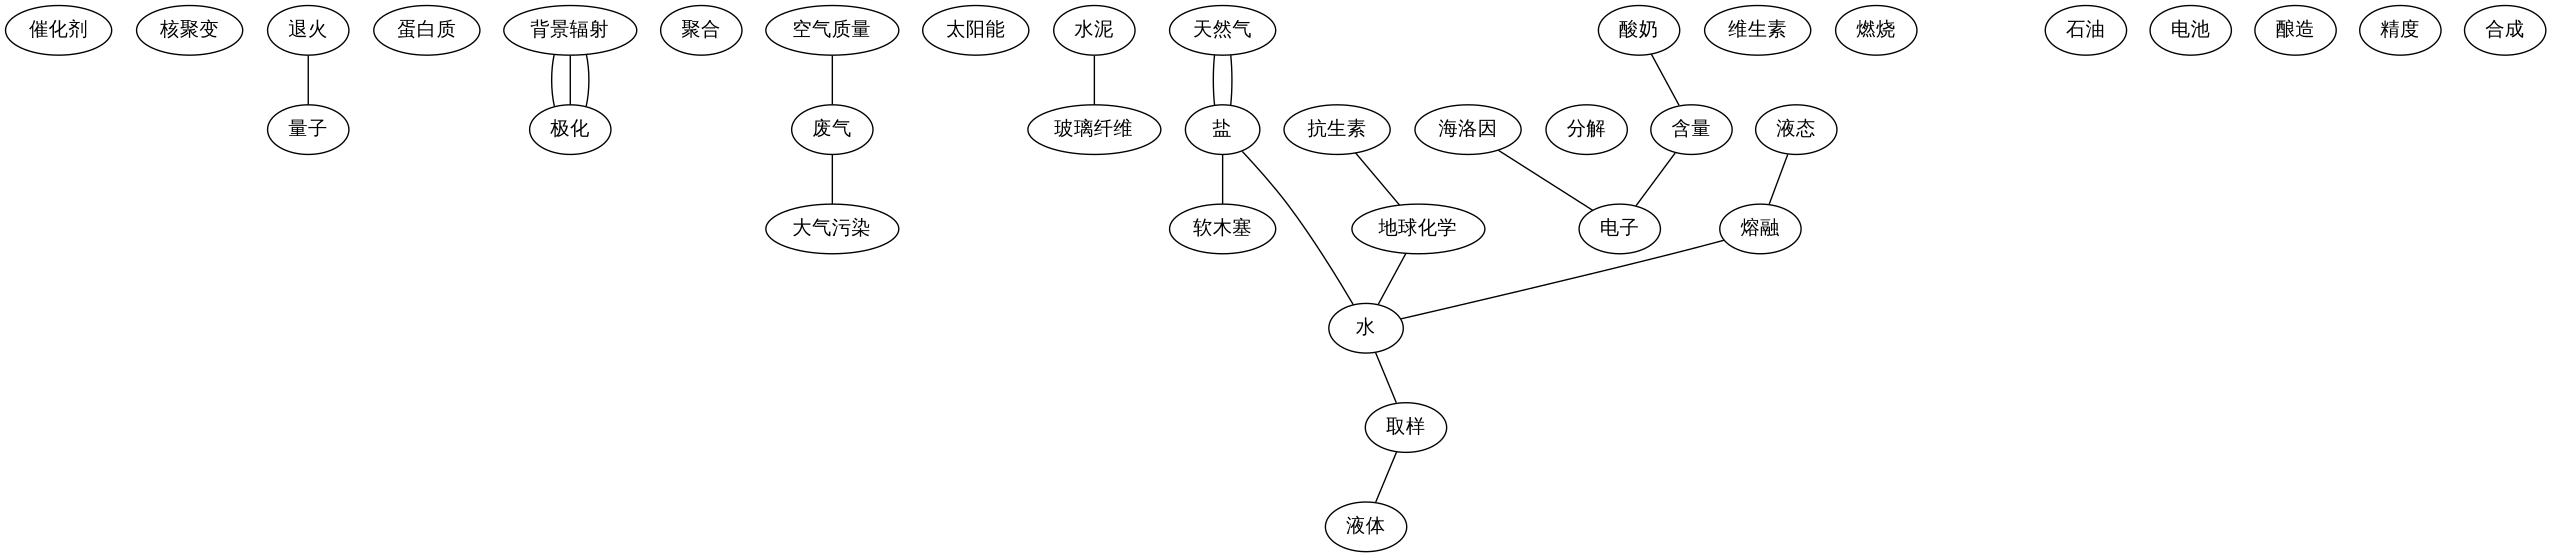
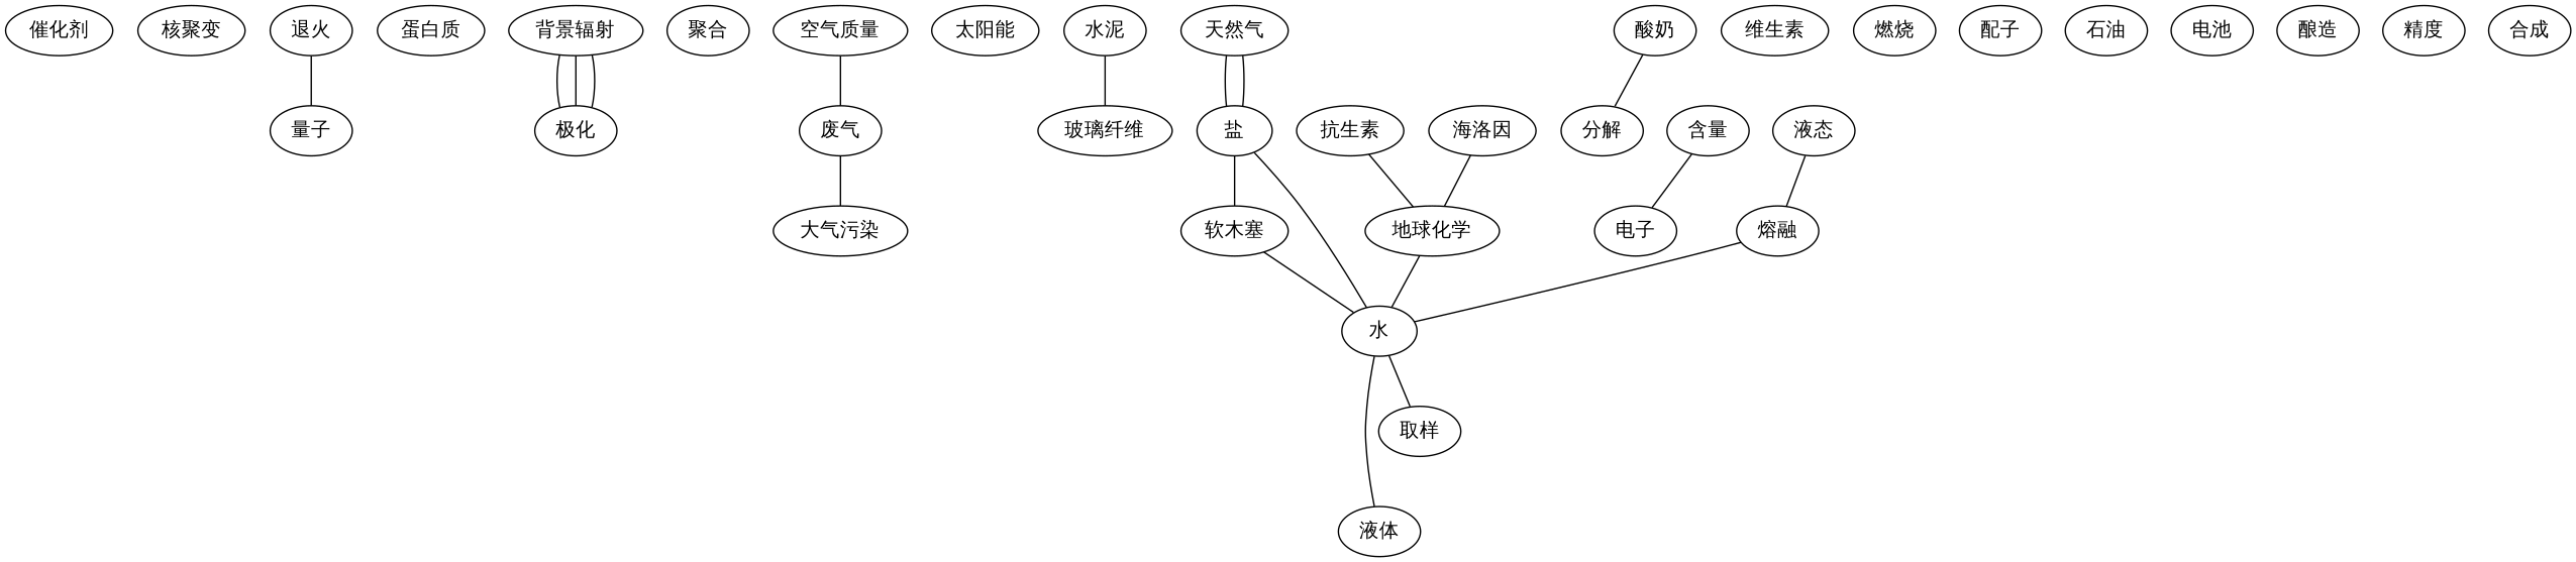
  graph {
    "催化剂"
    "核聚变"
    "退火"
    "量子"
    "蛋白质"
    "背景辐射"
    "极化"
    "聚合"
    "空气质量"
    "废气"
    "大气污染"
    "太阳能"
    "水泥"
    "玻璃纤维"
    "液态"
    "熔融"
    "水"
    "液体"
    "取样"
    "海洛因"
    "电子"
    "分解"
    "酸奶"
    "含量"
    "维生素"
    "燃烧"
+   "配子"
    "盐"
    "软木塞"
    "天然气"
    "石油"
    "电池"
    "抗生素"
    "地球化学"
    "酿造"
    "精度"
    "合成"
    "退火" -- "量子"
    "背景辐射" -- "极化"
    "背景辐射" -- "极化"
    "背景辐射" -- "极化"
    "空气质量" -- "废气"
    "废气" -- "大气污染"
    "水泥" -- "玻璃纤维"
    "液态" -- "熔融"
    "熔融" -- "水"
-   "取样" -- "液体"
+   "水" -- "液体"
    "水" -- "取样"
-   "海洛因" -- "电子"
-   "酸奶" -- "含量"
+   "海洛因" -- "地球化学"
+   "酸奶" -- "分解"
    "含量" -- "电子"
    "盐" -- "水"
    "盐" -- "软木塞"
+   "软木塞" -- "水"
    "天然气" -- "盐"
    "天然气" -- "盐"
    "抗生素" -- "地球化学"
    "地球化学" -- "水"
  }
